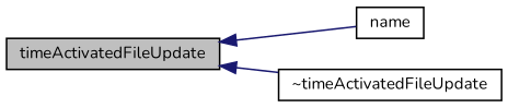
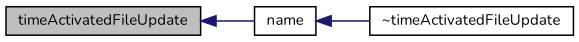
  digraph {
    fontname=Nunito
    rankdir=LR
    node [color=black fontname=Nunito fontsize=10 shape=record]
    edge [color=midnightblue dir=back fontname=Nunito fontsize=10 labelfontname=Helvetica labelfontsize=10 style=solid]
    n1 [fillcolor=grey75 fontcolor=black height=0.2 label=timeActivatedFileUpdate style=filled width=0.4]
    n2 [height=0.2 label=name width=0.4]
    n3 [height=0.2 label="~timeActivatedFileUpdate" width=0.4]
    n1 -> n2
-   n1 -> n3
+   n2 -> n3
  }
